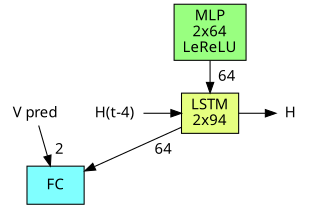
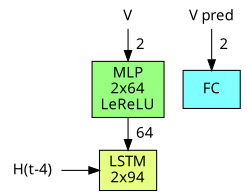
  digraph {
    ranksep=0.2
    node [fillcolor=none fontname="sans serif" shape=plaintext style=filled]
    edge [fontname="sans serif" labelangle=0 labelfontsize=12]
    n1 [fillcolor="0.2,0.5,1.0" label="LSTM\n2x94" shape=box]
-   n2 [height=0 label=H width=0]
    n3 [height=0 label="H(t-4)" width=0]
    n4 [fillcolor="0.5,0.5,1.0" label=FC shape=box]
    n5 [height=0 label="V pred" width=0]
    n6 [fillcolor="0.3,0.5,1.0" label="MLP\n2x64\nLeReLU" shape=box]
+   n7 [height=0 label=V width=0]
    subgraph sub_1 {
      rank=same
      n1
-     n2
      n3
    }
-   n1 -> n2
-   n1 -> n4 [label="  64"]
    n3 -> n1
    n5 -> n4 [label="  2"]
    n6 -> n1 [label="  64"]
+   n7 -> n6 [label="  2"]
  }
